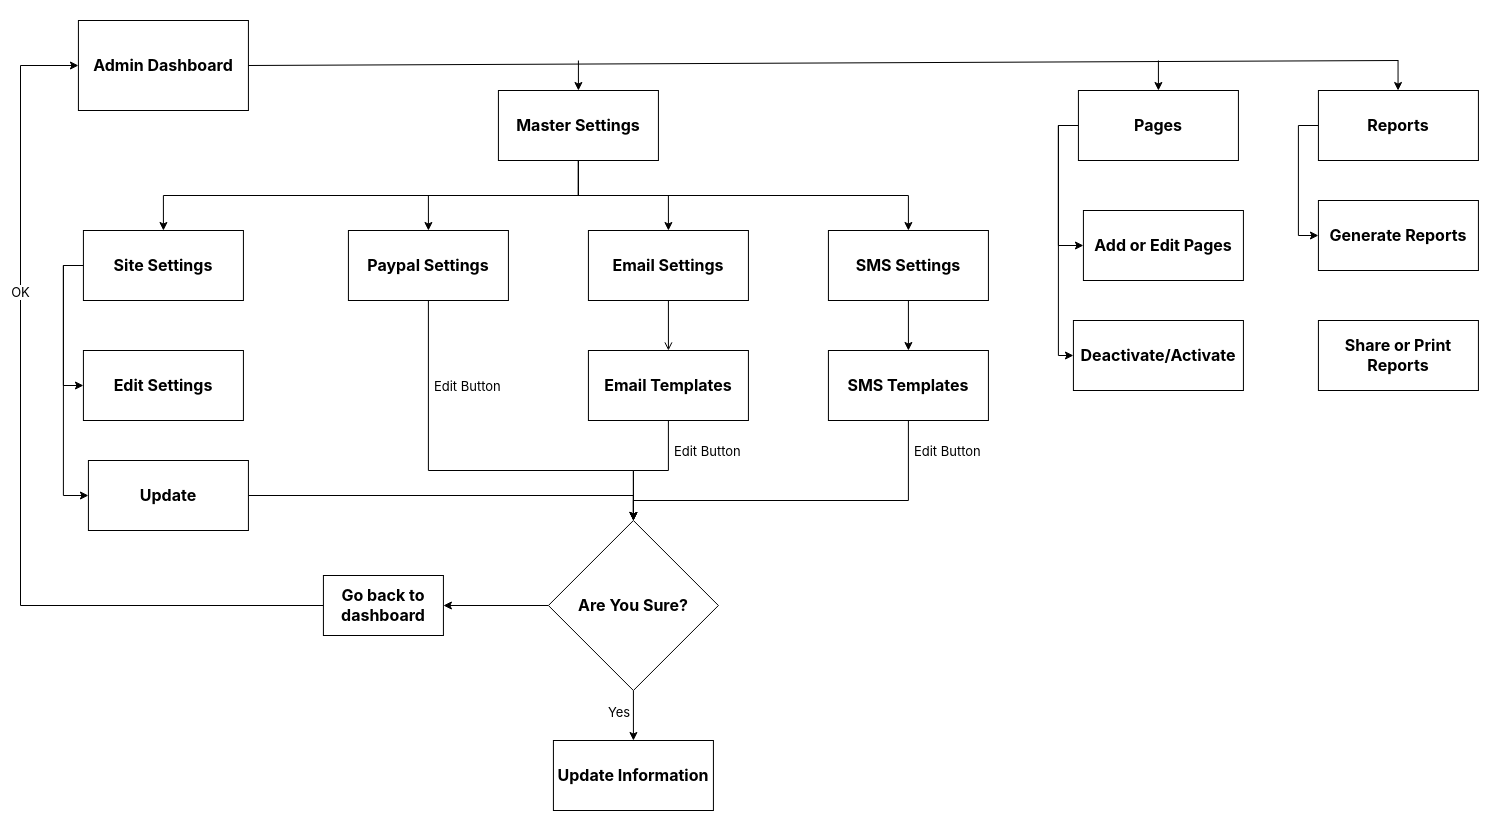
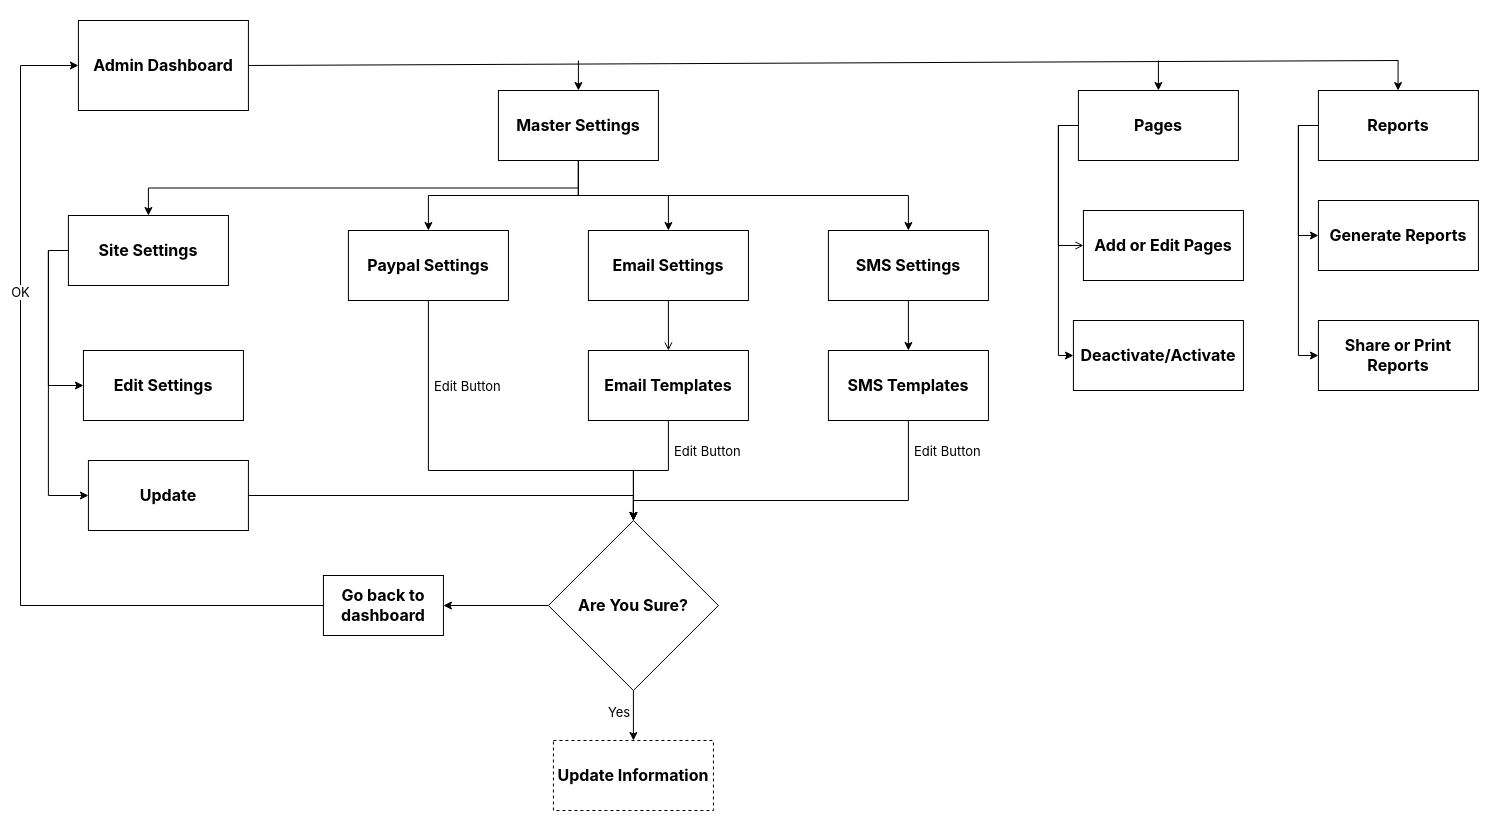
  <mxCell id="0" />
  <mxCell id="1" parent="0" />
  <mxCell id="2" value="&lt;font face=&quot;inter&quot; data-font-src=&quot;https://fonts.googleapis.com/css?family=inter&quot; style=&quot;font-size: 16px&quot;&gt;&lt;b&gt;Admin Dashboard&lt;/b&gt;&lt;/font&gt;" style="rounded=0;whiteSpace=wrap;html=1;" vertex="1" parent="1"><mxGeometry x="77.92" y="20" width="170" height="90" as="geometry" /></mxCell>
  <mxCell id="3" style="edgeStyle=orthogonalEdgeStyle;rounded=0;orthogonalLoop=1;jettySize=auto;html=1;exitX=0.5;exitY=1;exitDx=0;exitDy=0;entryX=0.5;entryY=0;entryDx=0;entryDy=0;fontFamily=inter;fontSource=https%3A%2F%2Ffonts.googleapis.com%2Fcss%3Ffamily%3Dinter;fontSize=16;" edge="1" parent="1" source="7" target="20"><mxGeometry relative="1" as="geometry" /></mxCell>
  <mxCell id="4" style="edgeStyle=orthogonalEdgeStyle;rounded=0;orthogonalLoop=1;jettySize=auto;html=1;exitX=0.5;exitY=1;exitDx=0;exitDy=0;entryX=0.5;entryY=0;entryDx=0;entryDy=0;fontFamily=inter;fontSource=https%3A%2F%2Ffonts.googleapis.com%2Fcss%3Ffamily%3Dinter;fontSize=16;" edge="1" parent="1" source="7" target="22"><mxGeometry relative="1" as="geometry" /></mxCell>
  <mxCell id="5" style="edgeStyle=orthogonalEdgeStyle;rounded=0;orthogonalLoop=1;jettySize=auto;html=1;exitX=0.5;exitY=1;exitDx=0;exitDy=0;entryX=0.5;entryY=0;entryDx=0;entryDy=0;fontFamily=inter;fontSource=https%3A%2F%2Ffonts.googleapis.com%2Fcss%3Ffamily%3Dinter;fontSize=16;" edge="1" parent="1" source="7" target="24"><mxGeometry relative="1" as="geometry" /></mxCell>
  <mxCell id="6" style="edgeStyle=orthogonalEdgeStyle;rounded=0;orthogonalLoop=1;jettySize=auto;html=1;exitX=0.5;exitY=1;exitDx=0;exitDy=0;fontFamily=inter;fontSource=https%3A%2F%2Ffonts.googleapis.com%2Fcss%3Ffamily%3Dinter;fontSize=16;" edge="1" parent="1" source="7" target="28"><mxGeometry relative="1" as="geometry" /></mxCell>
  <mxCell id="7" value="&lt;font face=&quot;inter&quot; data-font-src=&quot;https://fonts.googleapis.com/css?family=inter&quot; style=&quot;font-size: 16px&quot;&gt;&lt;b&gt;Master Settings&lt;/b&gt;&lt;/font&gt;" style="rounded=0;whiteSpace=wrap;html=1;" vertex="1" parent="1"><mxGeometry x="497.92" y="90" width="160" height="70" as="geometry" /></mxCell>
- <mxCell id="8" style="edgeStyle=orthogonalEdgeStyle;rounded=0;orthogonalLoop=1;jettySize=auto;html=1;exitX=0;exitY=0.5;exitDx=0;exitDy=0;entryX=0;entryY=0.5;entryDx=0;entryDy=0;fontFamily=inter;fontSource=https%3A%2F%2Ffonts.googleapis.com%2Fcss%3Ffamily%3Dinter;fontSize=13;" edge="1" parent="1" source="10" target="42"><mxGeometry relative="1" as="geometry" /></mxCell>
+ <mxCell id="8" style="edgeStyle=orthogonalEdgeStyle;rounded=0;orthogonalLoop=1;jettySize=auto;html=1;exitX=0;exitY=0.5;exitDx=0;exitDy=0;entryX=0;entryY=0.5;entryDx=0;entryDy=0;fontFamily=inter;fontSource=https%3A%2F%2Ffonts.googleapis.com%2Fcss%3Ffamily%3Dinter;fontSize=13;endArrow=open;" edge="1" parent="1" source="10" target="42"><mxGeometry relative="1" as="geometry" /></mxCell>
  <mxCell id="9" style="edgeStyle=orthogonalEdgeStyle;rounded=0;orthogonalLoop=1;jettySize=auto;html=1;exitX=0;exitY=0.5;exitDx=0;exitDy=0;entryX=0;entryY=0.5;entryDx=0;entryDy=0;fontFamily=inter;fontSource=https%3A%2F%2Ffonts.googleapis.com%2Fcss%3Ffamily%3Dinter;fontSize=13;" edge="1" parent="1" source="10" target="43"><mxGeometry relative="1" as="geometry" /></mxCell>
  <mxCell id="10" value="&lt;font face=&quot;inter&quot; data-font-src=&quot;https://fonts.googleapis.com/css?family=inter&quot; style=&quot;font-size: 16px&quot;&gt;&lt;b&gt;Pages&lt;/b&gt;&lt;/font&gt;" style="rounded=0;whiteSpace=wrap;html=1;" vertex="1" parent="1"><mxGeometry x="1077.92" y="90" width="160" height="70" as="geometry" /></mxCell>
  <mxCell id="11" style="edgeStyle=orthogonalEdgeStyle;rounded=0;orthogonalLoop=1;jettySize=auto;html=1;exitX=0;exitY=0.5;exitDx=0;exitDy=0;entryX=0;entryY=0.5;entryDx=0;entryDy=0;fontFamily=inter;fontSource=https%3A%2F%2Ffonts.googleapis.com%2Fcss%3Ffamily%3Dinter;fontSize=13;" edge="1" parent="1" source="13" target="44"><mxGeometry relative="1" as="geometry" /></mxCell>
+ <mxCell id="12" style="edgeStyle=orthogonalEdgeStyle;rounded=0;orthogonalLoop=1;jettySize=auto;html=1;exitX=0;exitY=0.5;exitDx=0;exitDy=0;entryX=0;entryY=0.5;entryDx=0;entryDy=0;fontFamily=inter;fontSource=https%3A%2F%2Ffonts.googleapis.com%2Fcss%3Ffamily%3Dinter;fontSize=13;" edge="1" parent="1" source="13" target="45"><mxGeometry relative="1" as="geometry" /></mxCell>
  <mxCell id="13" value="&lt;font face=&quot;inter&quot; data-font-src=&quot;https://fonts.googleapis.com/css?family=inter&quot; style=&quot;font-size: 16px&quot;&gt;&lt;b&gt;Reports&lt;/b&gt;&lt;/font&gt;" style="rounded=0;whiteSpace=wrap;html=1;" vertex="1" parent="1"><mxGeometry x="1317.92" y="90" width="160" height="70" as="geometry" /></mxCell>
  <mxCell id="14" value="" style="endArrow=none;html=1;rounded=0;fontFamily=inter;fontSource=https%3A%2F%2Ffonts.googleapis.com%2Fcss%3Ffamily%3Dinter;fontSize=16;entryX=1;entryY=0.5;entryDx=0;entryDy=0;" edge="1" parent="1" target="2"><mxGeometry width="50" height="50" relative="1" as="geometry"><mxPoint x="1397.92" y="60" as="sourcePoint" /><mxPoint x="907.92" y="390" as="targetPoint" /></mxGeometry></mxCell>
  <mxCell id="15" value="" style="endArrow=classic;html=1;rounded=0;fontFamily=inter;fontSource=https%3A%2F%2Ffonts.googleapis.com%2Fcss%3Ffamily%3Dinter;fontSize=16;entryX=0.5;entryY=0;entryDx=0;entryDy=0;" edge="1" parent="1" target="7"><mxGeometry width="50" height="50" relative="1" as="geometry"><mxPoint x="577.92" y="60" as="sourcePoint" /><mxPoint x="637.92" y="60" as="targetPoint" /></mxGeometry></mxCell>
  <mxCell id="16" value="" style="endArrow=classic;html=1;rounded=0;fontFamily=inter;fontSource=https%3A%2F%2Ffonts.googleapis.com%2Fcss%3Ffamily%3Dinter;fontSize=16;entryX=0.5;entryY=0;entryDx=0;entryDy=0;" edge="1" parent="1"><mxGeometry width="50" height="50" relative="1" as="geometry"><mxPoint x="1157.92" y="60" as="sourcePoint" /><mxPoint x="1157.92" y="90" as="targetPoint" /></mxGeometry></mxCell>
  <mxCell id="17" value="" style="endArrow=classic;html=1;rounded=0;fontFamily=inter;fontSource=https%3A%2F%2Ffonts.googleapis.com%2Fcss%3Ffamily%3Dinter;fontSize=16;entryX=0.5;entryY=0;entryDx=0;entryDy=0;" edge="1" parent="1"><mxGeometry width="50" height="50" relative="1" as="geometry"><mxPoint x="1397.55" y="60" as="sourcePoint" /><mxPoint x="1397.55" y="90" as="targetPoint" /></mxGeometry></mxCell>
  <mxCell id="18" style="edgeStyle=orthogonalEdgeStyle;rounded=0;orthogonalLoop=1;jettySize=auto;html=1;exitX=0;exitY=0.5;exitDx=0;exitDy=0;entryX=0;entryY=0.5;entryDx=0;entryDy=0;fontFamily=inter;fontSource=https%3A%2F%2Ffonts.googleapis.com%2Fcss%3Ffamily%3Dinter;fontSize=13;" edge="1" parent="1" source="20" target="29"><mxGeometry relative="1" as="geometry" /></mxCell>
  <mxCell id="19" style="edgeStyle=orthogonalEdgeStyle;rounded=0;orthogonalLoop=1;jettySize=auto;html=1;exitX=0;exitY=0.5;exitDx=0;exitDy=0;entryX=0;entryY=0.5;entryDx=0;entryDy=0;fontFamily=inter;fontSource=https%3A%2F%2Ffonts.googleapis.com%2Fcss%3Ffamily%3Dinter;fontSize=13;" edge="1" parent="1" source="20" target="31"><mxGeometry relative="1" as="geometry" /></mxCell>
- <mxCell id="20" value="&lt;font face=&quot;inter&quot; data-font-src=&quot;https://fonts.googleapis.com/css?family=inter&quot; style=&quot;font-size: 16px&quot;&gt;&lt;b&gt;Site Settings&lt;/b&gt;&lt;/font&gt;" style="rounded=0;whiteSpace=wrap;html=1;" vertex="1" parent="1"><mxGeometry x="82.92" y="230" width="160" height="70" as="geometry" /></mxCell>
+ <mxCell id="20" value="&lt;font face=&quot;inter&quot; data-font-src=&quot;https://fonts.googleapis.com/css?family=inter&quot; style=&quot;font-size: 16px&quot;&gt;&lt;b&gt;Site Settings&lt;/b&gt;&lt;/font&gt;" style="rounded=0;whiteSpace=wrap;html=1;" vertex="1" parent="1"><mxGeometry x="67.92" y="215" width="160" height="70" as="geometry" /></mxCell>
  <mxCell id="21" style="edgeStyle=orthogonalEdgeStyle;rounded=0;orthogonalLoop=1;jettySize=auto;html=1;entryX=0.5;entryY=0;entryDx=0;entryDy=0;fontFamily=inter;fontSource=https%3A%2F%2Ffonts.googleapis.com%2Fcss%3Ffamily%3Dinter;fontSize=16;" edge="1" parent="1" source="22" target="36"><mxGeometry relative="1" as="geometry"><Array as="points"><mxPoint x="427.92" y="470" /><mxPoint x="632.92" y="470" /></Array></mxGeometry></mxCell>
  <mxCell id="22" value="&lt;font face=&quot;inter&quot; data-font-src=&quot;https://fonts.googleapis.com/css?family=inter&quot; style=&quot;font-size: 16px&quot;&gt;&lt;b&gt;Paypal Settings&lt;/b&gt;&lt;/font&gt;" style="rounded=0;whiteSpace=wrap;html=1;" vertex="1" parent="1"><mxGeometry x="347.92" y="230" width="160" height="70" as="geometry" /></mxCell>
  <mxCell id="23" style="edgeStyle=orthogonalEdgeStyle;rounded=0;orthogonalLoop=1;jettySize=auto;html=1;exitX=0.5;exitY=1;exitDx=0;exitDy=0;fontFamily=inter;fontSource=https%3A%2F%2Ffonts.googleapis.com%2Fcss%3Ffamily%3Dinter;fontSize=13;endArrow=open;" edge="1" parent="1" source="24" target="26"><mxGeometry relative="1" as="geometry" /></mxCell>
  <mxCell id="24" value="&lt;font face=&quot;inter&quot; data-font-src=&quot;https://fonts.googleapis.com/css?family=inter&quot; style=&quot;font-size: 16px&quot;&gt;&lt;b&gt;Email Settings&lt;/b&gt;&lt;/font&gt;" style="rounded=0;whiteSpace=wrap;html=1;" vertex="1" parent="1"><mxGeometry x="587.92" y="230" width="160" height="70" as="geometry" /></mxCell>
  <mxCell id="25" style="edgeStyle=orthogonalEdgeStyle;rounded=0;orthogonalLoop=1;jettySize=auto;html=1;entryX=0.5;entryY=0;entryDx=0;entryDy=0;fontFamily=inter;fontSource=https%3A%2F%2Ffonts.googleapis.com%2Fcss%3Ffamily%3Dinter;fontSize=16;" edge="1" parent="1" source="26" target="36"><mxGeometry relative="1" as="geometry" /></mxCell>
  <mxCell id="26" value="&lt;font face=&quot;inter&quot; data-font-src=&quot;https://fonts.googleapis.com/css?family=inter&quot; style=&quot;font-size: 16px&quot;&gt;&lt;b&gt;Email Templates&lt;/b&gt;&lt;/font&gt;" style="rounded=0;whiteSpace=wrap;html=1;" vertex="1" parent="1"><mxGeometry x="587.92" y="350" width="160" height="70" as="geometry" /></mxCell>
  <mxCell id="27" style="edgeStyle=orthogonalEdgeStyle;rounded=0;orthogonalLoop=1;jettySize=auto;html=1;exitX=0.5;exitY=1;exitDx=0;exitDy=0;fontFamily=inter;fontSource=https%3A%2F%2Ffonts.googleapis.com%2Fcss%3Ffamily%3Dinter;fontSize=13;" edge="1" parent="1" source="28" target="33"><mxGeometry relative="1" as="geometry" /></mxCell>
  <mxCell id="28" value="&lt;font face=&quot;inter&quot; data-font-src=&quot;https://fonts.googleapis.com/css?family=inter&quot; style=&quot;font-size: 16px&quot;&gt;&lt;b&gt;SMS Settings&lt;/b&gt;&lt;/font&gt;" style="rounded=0;whiteSpace=wrap;html=1;" vertex="1" parent="1"><mxGeometry x="827.92" y="230" width="160" height="70" as="geometry" /></mxCell>
  <mxCell id="29" value="&lt;font face=&quot;inter&quot; data-font-src=&quot;https://fonts.googleapis.com/css?family=inter&quot; style=&quot;font-size: 16px&quot;&gt;&lt;b&gt;Edit Settings&lt;/b&gt;&lt;/font&gt;" style="rounded=0;whiteSpace=wrap;html=1;" vertex="1" parent="1"><mxGeometry x="82.92" y="350" width="160" height="70" as="geometry" /></mxCell>
  <mxCell id="30" style="edgeStyle=orthogonalEdgeStyle;rounded=0;orthogonalLoop=1;jettySize=auto;html=1;entryX=0.5;entryY=0;entryDx=0;entryDy=0;fontFamily=inter;fontSource=https%3A%2F%2Ffonts.googleapis.com%2Fcss%3Ffamily%3Dinter;fontSize=16;" edge="1" parent="1" source="31" target="36"><mxGeometry relative="1" as="geometry" /></mxCell>
  <mxCell id="31" value="&lt;font face=&quot;inter&quot; data-font-src=&quot;https://fonts.googleapis.com/css?family=inter&quot; style=&quot;font-size: 16px&quot;&gt;&lt;b&gt;Update&lt;/b&gt;&lt;/font&gt;" style="rounded=0;whiteSpace=wrap;html=1;" vertex="1" parent="1"><mxGeometry x="87.92" y="460" width="160" height="70" as="geometry" /></mxCell>
  <mxCell id="32" style="edgeStyle=orthogonalEdgeStyle;rounded=0;orthogonalLoop=1;jettySize=auto;html=1;fontFamily=inter;fontSource=https%3A%2F%2Ffonts.googleapis.com%2Fcss%3Ffamily%3Dinter;fontSize=16;" edge="1" parent="1" source="33" target="36"><mxGeometry relative="1" as="geometry"><Array as="points"><mxPoint x="907.92" y="500" /><mxPoint x="632.92" y="500" /></Array></mxGeometry></mxCell>
  <mxCell id="33" value="&lt;font face=&quot;inter&quot; data-font-src=&quot;https://fonts.googleapis.com/css?family=inter&quot; style=&quot;font-size: 16px&quot;&gt;&lt;b&gt;SMS Templates&lt;/b&gt;&lt;/font&gt;" style="rounded=0;whiteSpace=wrap;html=1;" vertex="1" parent="1"><mxGeometry x="827.92" y="350" width="160" height="70" as="geometry" /></mxCell>
  <mxCell id="34" style="edgeStyle=orthogonalEdgeStyle;rounded=0;orthogonalLoop=1;jettySize=auto;html=1;exitX=0.5;exitY=1;exitDx=0;exitDy=0;fontFamily=inter;fontSource=https%3A%2F%2Ffonts.googleapis.com%2Fcss%3Ffamily%3Dinter;fontSize=16;" edge="1" parent="1" source="36" target="37"><mxGeometry relative="1" as="geometry" /></mxCell>
  <mxCell id="35" value="" style="edgeStyle=orthogonalEdgeStyle;rounded=0;orthogonalLoop=1;jettySize=auto;html=1;fontFamily=inter;fontSource=https%3A%2F%2Ffonts.googleapis.com%2Fcss%3Ffamily%3Dinter;fontSize=13;" edge="1" parent="1" source="36" target="48"><mxGeometry relative="1" as="geometry" /></mxCell>
  <mxCell id="36" value="&lt;b&gt;Are You Sure?&lt;/b&gt;" style="rhombus;whiteSpace=wrap;html=1;fontFamily=inter;fontSource=https%3A%2F%2Ffonts.googleapis.com%2Fcss%3Ffamily%3Dinter;fontSize=16;" vertex="1" parent="1"><mxGeometry x="547.92" y="520" width="170" height="170" as="geometry" /></mxCell>
- <mxCell id="37" value="&lt;font face=&quot;inter&quot; data-font-src=&quot;https://fonts.googleapis.com/css?family=inter&quot; style=&quot;font-size: 16px&quot;&gt;&lt;b&gt;Update Information&lt;/b&gt;&lt;/font&gt;" style="rounded=0;whiteSpace=wrap;html=1;" vertex="1" parent="1"><mxGeometry x="552.92" y="740" width="160" height="70" as="geometry" /></mxCell>
+ <mxCell id="37" value="&lt;font face=&quot;inter&quot; data-font-src=&quot;https://fonts.googleapis.com/css?family=inter&quot; style=&quot;font-size: 16px&quot;&gt;&lt;b&gt;Update Information&lt;/b&gt;&lt;/font&gt;" style="rounded=0;whiteSpace=wrap;html=1;dashed=1;" vertex="1" parent="1"><mxGeometry x="552.92" y="740" width="160" height="70" as="geometry" /></mxCell>
  <mxCell id="38" value="Yes" style="text;strokeColor=none;fillColor=none;align=left;verticalAlign=middle;spacingLeft=4;spacingRight=4;overflow=hidden;points=[[0,0.5],[1,0.5]];portConstraint=eastwest;rotatable=0;fontFamily=inter;fontSource=https%3A%2F%2Ffonts.googleapis.com%2Fcss%3Ffamily%3Dinter;fontSize=13;" vertex="1" parent="1"><mxGeometry x="601.92" y="696" width="45" height="30" as="geometry" /></mxCell>
  <mxCell id="39" value="Edit Button" style="text;strokeColor=none;fillColor=none;align=left;verticalAlign=middle;spacingLeft=4;spacingRight=4;overflow=hidden;points=[[0,0.5],[1,0.5]];portConstraint=eastwest;rotatable=0;fontFamily=inter;fontSource=https%3A%2F%2Ffonts.googleapis.com%2Fcss%3Ffamily%3Dinter;fontSize=13;" vertex="1" parent="1"><mxGeometry x="667.92" y="435" width="80" height="30" as="geometry" /></mxCell>
  <mxCell id="40" value="Edit Button" style="text;strokeColor=none;fillColor=none;align=left;verticalAlign=middle;spacingLeft=4;spacingRight=4;overflow=hidden;points=[[0,0.5],[1,0.5]];portConstraint=eastwest;rotatable=0;fontFamily=inter;fontSource=https%3A%2F%2Ffonts.googleapis.com%2Fcss%3Ffamily%3Dinter;fontSize=13;" vertex="1" parent="1"><mxGeometry x="907.92" y="435" width="80" height="30" as="geometry" /></mxCell>
  <mxCell id="41" value="Edit Button" style="text;strokeColor=none;fillColor=none;align=left;verticalAlign=middle;spacingLeft=4;spacingRight=4;overflow=hidden;points=[[0,0.5],[1,0.5]];portConstraint=eastwest;rotatable=0;fontFamily=inter;fontSource=https%3A%2F%2Ffonts.googleapis.com%2Fcss%3Ffamily%3Dinter;fontSize=13;" vertex="1" parent="1"><mxGeometry x="427.92" y="370" width="80" height="30" as="geometry" /></mxCell>
  <mxCell id="42" value="&lt;font face=&quot;inter&quot;&gt;&lt;span style=&quot;font-size: 16px&quot;&gt;&lt;b&gt;Add or Edit Pages&lt;/b&gt;&lt;/span&gt;&lt;/font&gt;" style="rounded=0;whiteSpace=wrap;html=1;" vertex="1" parent="1"><mxGeometry x="1082.92" y="210" width="160" height="70" as="geometry" /></mxCell>
  <mxCell id="43" value="&lt;font face=&quot;inter&quot; data-font-src=&quot;https://fonts.googleapis.com/css?family=inter&quot; style=&quot;font-size: 16px&quot;&gt;&lt;b&gt;Deactivate/Activate&lt;/b&gt;&lt;/font&gt;" style="rounded=0;whiteSpace=wrap;html=1;" vertex="1" parent="1"><mxGeometry x="1072.92" y="320" width="170" height="70" as="geometry" /></mxCell>
  <mxCell id="44" value="&lt;font face=&quot;inter&quot;&gt;&lt;span style=&quot;font-size: 16px&quot;&gt;&lt;b&gt;Generate Reports&lt;/b&gt;&lt;/span&gt;&lt;/font&gt;" style="rounded=0;whiteSpace=wrap;html=1;" vertex="1" parent="1"><mxGeometry x="1317.92" y="200" width="160" height="70" as="geometry" /></mxCell>
  <mxCell id="45" value="&lt;font face=&quot;inter&quot;&gt;&lt;span style=&quot;font-size: 16px&quot;&gt;&lt;b&gt;Share or Print Reports&lt;/b&gt;&lt;/span&gt;&lt;/font&gt;" style="rounded=0;whiteSpace=wrap;html=1;" vertex="1" parent="1"><mxGeometry x="1317.92" y="320" width="160" height="70" as="geometry" /></mxCell>
  <mxCell id="46" style="edgeStyle=orthogonalEdgeStyle;rounded=0;orthogonalLoop=1;jettySize=auto;html=1;entryX=0;entryY=0.5;entryDx=0;entryDy=0;fontFamily=inter;fontSource=https%3A%2F%2Ffonts.googleapis.com%2Fcss%3Ffamily%3Dinter;fontSize=13;" edge="1" parent="1" source="48" target="2"><mxGeometry relative="1" as="geometry"><Array as="points"><mxPoint x="20" y="605" /><mxPoint x="20" y="65" /></Array></mxGeometry></mxCell>
  <mxCell id="47" value="OK" style="edgeLabel;html=1;align=center;verticalAlign=middle;resizable=0;points=[];fontSize=13;fontFamily=inter;" vertex="1" connectable="0" parent="46"><mxGeometry x="0.367" y="1" relative="1" as="geometry"><mxPoint as="offset" /></mxGeometry></mxCell>
  <mxCell id="48" value="&lt;b&gt;Go back to dashboard&lt;/b&gt;" style="whiteSpace=wrap;html=1;fontSize=16;fontFamily=inter;fontSource=https%3A%2F%2Ffonts.googleapis.com%2Fcss%3Ffamily%3Dinter;" vertex="1" parent="1"><mxGeometry x="322.92" y="575" width="120" height="60" as="geometry" /></mxCell>
